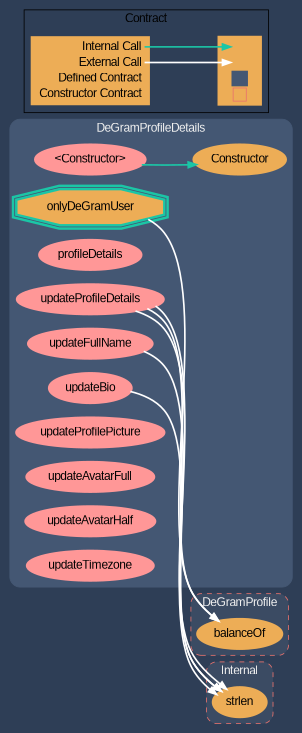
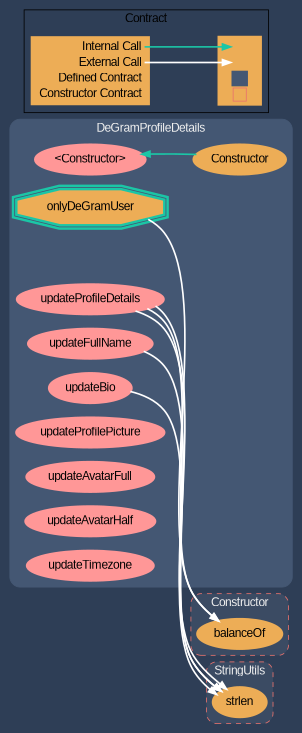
  digraph {
    bgcolor="#2e3e56"
    compound=true
    fontname="Liberation Sans"
    rankdir=LR
    node [color="#FF9797" fillcolor="#FF9797" fontname="Liberation Sans" penwidth=3 style=filled]
    edge [color=white fontname="Liberation Sans" penwidth=2]
    n1 [label="<Constructor>"]
    n2 [color="#1bc6a6" fillcolor="#edad56" label=onlyDeGramUser shape=doubleoctagon]
-   n3 [label=profileDetails]
    n4 [label=updateProfileDetails]
    n5 [label=updateFullName]
    n6 [label=updateBio]
    n7 [label=updateProfilePicture]
    n8 [label=updateAvatarFull]
    n9 [label=updateAvatarHalf]
    n10 [label=updateTimezone]
    n11 [color="#edad56" fillcolor="#edad56" label=Constructor]
    n12 [color="#edad56" fillcolor="#edad56" label=balanceOf]
    n13 [color="#edad56" fillcolor="#edad56" label=strlen]
    n14 [color="#edad56" fillcolor="#edad56" label=<<table border="0" cellpadding="2" cellspacing="0" cellborder="0">   <tr><td align="right" port="i1">Internal Call</td></tr>   <tr><td align="right" port="i2">External Call</td></tr>   <tr><td align="right" port="i3">Defined Contract</td></tr>   <tr><td align="right" port="i4">Constructor Contract</td></tr>   </table>> shape=plaintext]
    n15 [color="#edad56" fillcolor="#edad56" label=<<table border="0" cellpadding="2" cellspacing="0" cellborder="0">   <tr><td port="i1">&nbsp;&nbsp;&nbsp;</td></tr>   <tr><td port="i2">&nbsp;&nbsp;&nbsp;</td></tr>   <tr><td port="i3" bgcolor="#445773">&nbsp;&nbsp;&nbsp;</td></tr>   <tr><td port="i4">     <table border="1" cellborder="0" cellspacing="0" cellpadding="7" color="#e8726d">       <tr>        <td></td>       </tr>      </table>   </td></tr>   </table>> shape=plaintext]
    subgraph cluster_1 {
      bgcolor="#445773"
      color="#445773"
      fontcolor="#f0f0f0"
      label=DeGramProfileDetails
      style=rounded
      n1
      n2
-     n3
      n4
      n5
      n6
      n7
      n8
      n9
      n10
      n11
    }
    subgraph cluster_2 {
      bgcolor="#3b4b63"
      color="#e8726d"
      fontcolor="#f0f0f0"
-     label=DeGramProfile
+     label=Constructor
      style="rounded,dashed"
      n12
    }
    subgraph cluster_3 {
      bgcolor="#3b4b63"
      color="#e8726d"
      fontcolor="#f0f0f0"
-     label=Internal
+     label=StringUtils
      style="rounded,dashed"
      n13
    }
    subgraph cluster_4 {
      label=Contract
      n14
      n15
    }
-   n1 -> n11 [color="#1bc6a6"]
+   n11 -> n1 [color="#1bc6a6"]
    n2 -> n12
    n4 -> n12
    n4 -> n13
    n4 -> n13
    n5 -> n13
    n6 -> n13
    n14 -> n15 [color="#1bc6a6" headport="i1:w" tailport="i1:e"]
    n14 -> n15 [headport="i2:w" tailport="i2:e"]
  }
